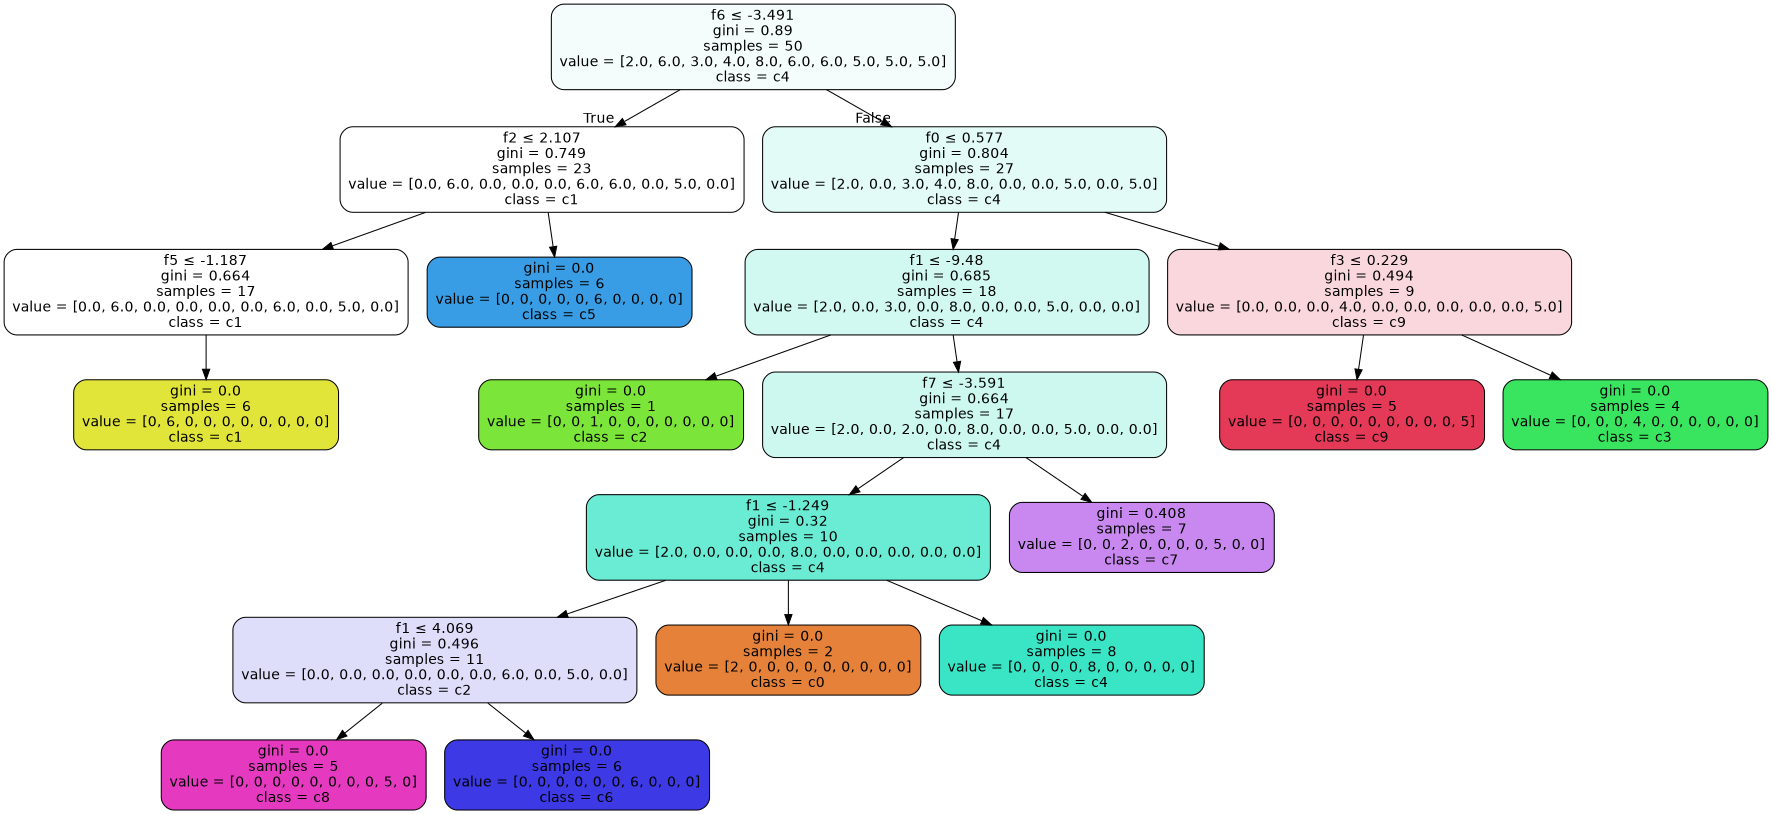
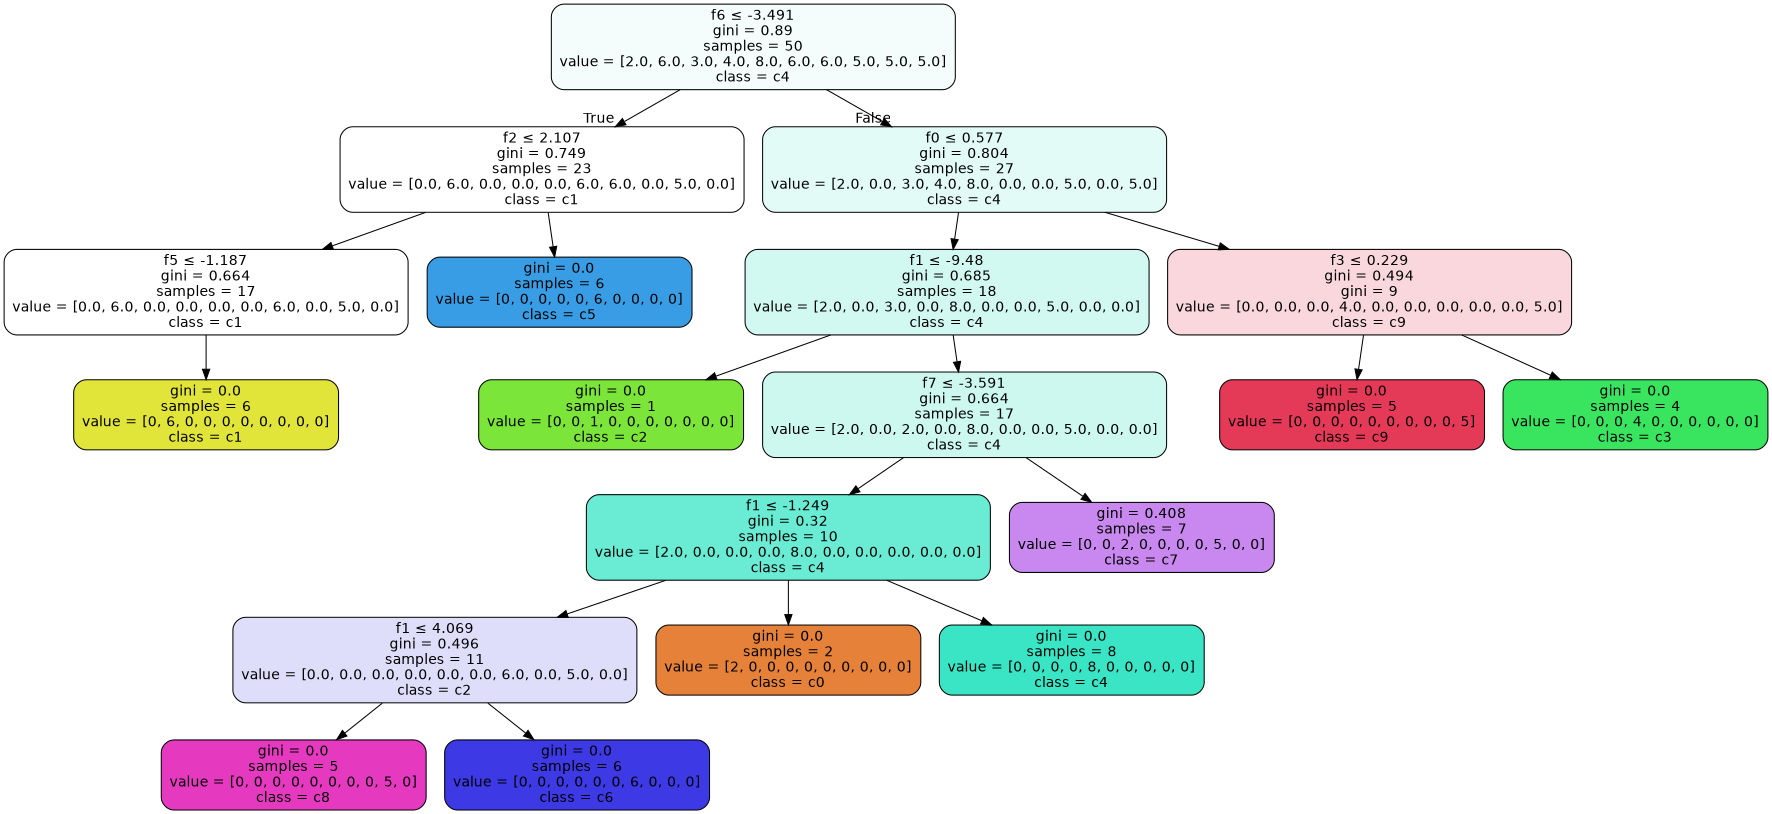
  digraph {
    node [color=black fillcolor="#e2e53900" fontname=helvetica shape=box style="filled, rounded"]
    edge [fontname=helvetica]
    n1 [fillcolor="#39e5c50c" label=<f6 &le; -3.491<br/>gini = 0.89<br/>samples = 50<br/>value = [2.0, 6.0, 3.0, 4.0, 8.0, 6.0, 6.0, 5.0, 5.0, 5.0]<br/>class = c4>]
    n2 [label=<f2 &le; 2.107<br/>gini = 0.749<br/>samples = 23<br/>value = [0.0, 6.0, 0.0, 0.0, 0.0, 6.0, 6.0, 0.0, 5.0, 0.0]<br/>class = c1>]
    n3 [fillcolor="#39e5c523" label=<f0 &le; 0.577<br/>gini = 0.804<br/>samples = 27<br/>value = [2.0, 0.0, 3.0, 4.0, 8.0, 0.0, 0.0, 5.0, 0.0, 5.0]<br/>class = c4>]
    n4 [label=<f5 &le; -1.187<br/>gini = 0.664<br/>samples = 17<br/>value = [0.0, 6.0, 0.0, 0.0, 0.0, 0.0, 6.0, 0.0, 5.0, 0.0]<br/>class = c1>]
    n5 [fillcolor="#399de5ff" label=<gini = 0.0<br/>samples = 6<br/>value = [0, 0, 0, 0, 0, 6, 0, 0, 0, 0]<br/>class = c5>]
    n6 [fillcolor="#39e5c53b" label=<f1 &le; -9.48<br/>gini = 0.685<br/>samples = 18<br/>value = [2.0, 0.0, 3.0, 0.0, 8.0, 0.0, 0.0, 5.0, 0.0, 0.0]<br/>class = c4>]
-   n7 [fillcolor="#e5395833" label=<f3 &le; 0.229<br/>gini = 0.494<br/>samples = 9<br/>value = [0.0, 0.0, 0.0, 4.0, 0.0, 0.0, 0.0, 0.0, 0.0, 5.0]<br/>class = c9>]
+   n7 [fillcolor="#e5395833" label=<f3 &le; 0.229<br/>gini = 0.494<br/>gini = 9<br/>value = [0.0, 0.0, 0.0, 4.0, 0.0, 0.0, 0.0, 0.0, 0.0, 5.0]<br/>class = c9>]
    n8 [fillcolor="#e2e539ff" label=<gini = 0.0<br/>samples = 6<br/>value = [0, 6, 0, 0, 0, 0, 0, 0, 0, 0]<br/>class = c1>]
    n9 [fillcolor="#3c39e52b" label=<f1 &le; 4.069<br/>gini = 0.496<br/>samples = 11<br/>value = [0.0, 0.0, 0.0, 0.0, 0.0, 0.0, 6.0, 0.0, 5.0, 0.0]<br/>class = c2>]
    n10 [fillcolor="#e539c0ff" label=<gini = 0.0<br/>samples = 5<br/>value = [0, 0, 0, 0, 0, 0, 0, 0, 5, 0]<br/>class = c8>]
    n11 [fillcolor="#3c39e5ff" label=<gini = 0.0<br/>samples = 6<br/>value = [0, 0, 0, 0, 0, 0, 6, 0, 0, 0]<br/>class = c6>]
    n12 [fillcolor="#7be539ff" label=<gini = 0.0<br/>samples = 1<br/>value = [0, 0, 1, 0, 0, 0, 0, 0, 0, 0]<br/>class = c2>]
    n13 [fillcolor="#39e5c540" label=<f7 &le; -3.591<br/>gini = 0.664<br/>samples = 17<br/>value = [2.0, 0.0, 2.0, 0.0, 8.0, 0.0, 0.0, 5.0, 0.0, 0.0]<br/>class = c4>]
    n14 [fillcolor="#e53958ff" label=<gini = 0.0<br/>samples = 5<br/>value = [0, 0, 0, 0, 0, 0, 0, 0, 0, 5]<br/>class = c9>]
    n15 [fillcolor="#39e55eff" label=<gini = 0.0<br/>samples = 4<br/>value = [0, 0, 0, 4, 0, 0, 0, 0, 0, 0]<br/>class = c3>]
    n16 [fillcolor="#39e5c5bf" label=<f1 &le; -1.249<br/>gini = 0.32<br/>samples = 10<br/>value = [2.0, 0.0, 0.0, 0.0, 8.0, 0.0, 0.0, 0.0, 0.0, 0.0]<br/>class = c4>]
    n17 [fillcolor="#a339e599" label=<gini = 0.408<br/>samples = 7<br/>value = [0, 0, 2, 0, 0, 0, 0, 5, 0, 0]<br/>class = c7>]
    n18 [fillcolor="#e58139ff" label=<gini = 0.0<br/>samples = 2<br/>value = [2, 0, 0, 0, 0, 0, 0, 0, 0, 0]<br/>class = c0>]
    n19 [fillcolor="#39e5c5ff" label=<gini = 0.0<br/>samples = 8<br/>value = [0, 0, 0, 0, 8, 0, 0, 0, 0, 0]<br/>class = c4>]
    n1 -> n2 [headlabel=True labelangle=45 labeldistance=2.5]
    n1 -> n3 [headlabel=False labelangle=-45 labeldistance=2.5]
    n2 -> n4
    n2 -> n5
    n3 -> n6
    n3 -> n7
    n4 -> n8
    n6 -> n12
    n6 -> n13
    n7 -> n14
    n7 -> n15
    n9 -> n10
    n9 -> n11
    n13 -> n16
    n13 -> n17
    n16 -> n9
    n16 -> n18
    n16 -> n19
  }
